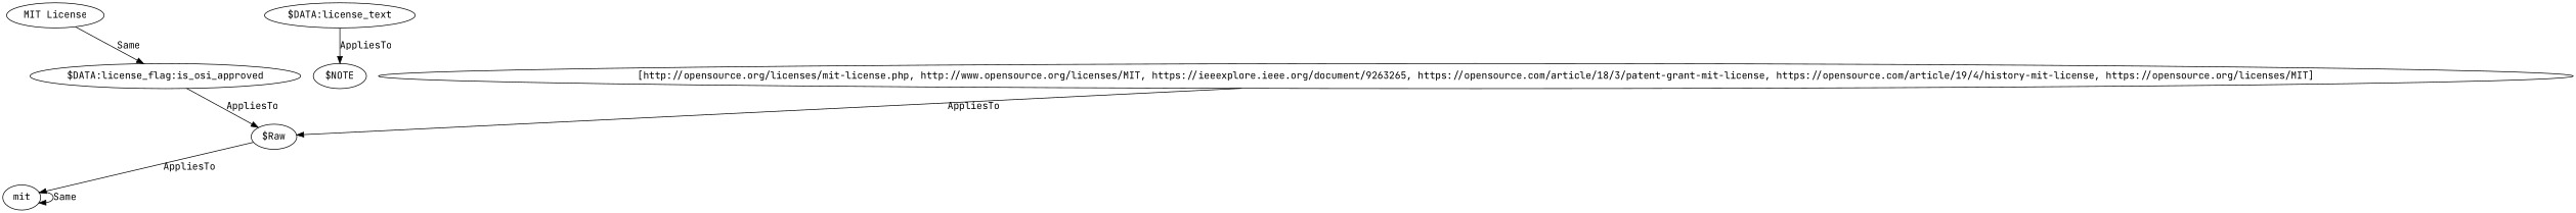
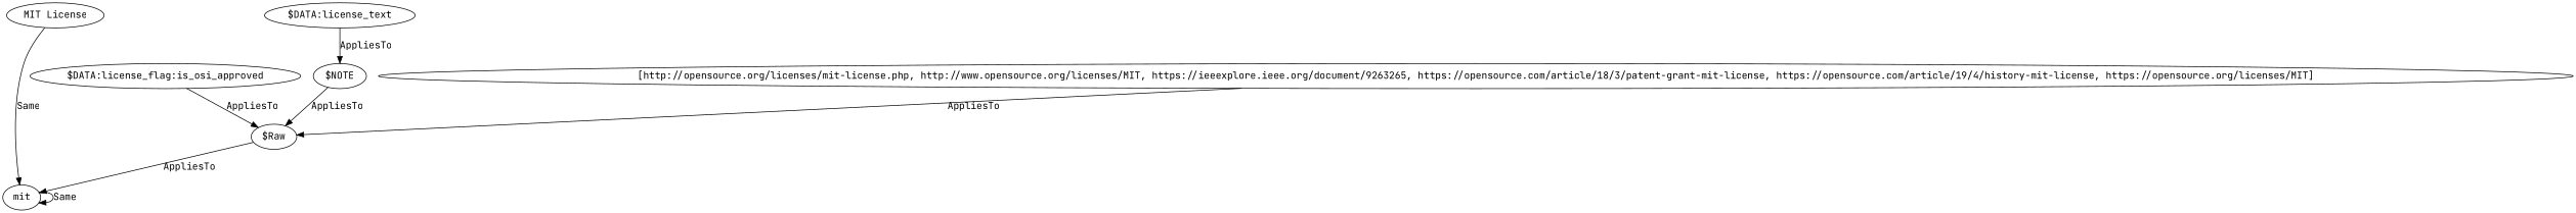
  digraph {
    fontname="JetBrains Mono"
    node [fontname="JetBrains Mono"]
    edge [fontname="JetBrains Mono"]
    n1 [label="$Raw"]
    n2 [label=mit]
    n3 [label="$DATA:license_flag:is_osi_approved"]
    n4 [label="$NOTE"]
    n5 [label="MIT License"]
    n6 [label="[http://opensource.org/licenses/mit-license.php, http://www.opensource.org/licenses/MIT, https://ieeexplore.ieee.org/document/9263265, https://opensource.com/article/18/3/patent-grant-mit-license, https://opensource.com/article/19/4/history-mit-license, https://opensource.org/licenses/MIT]"]
    n7 [label="$DATA:license_text"]
    n1 -> n2 [label=AppliesTo]
    n2 -> n2 [label=Same]
    n3 -> n1 [label=AppliesTo]
-   n5 -> n3 [label=Same]
+   n4 -> n1 [label=AppliesTo]
+   n5 -> n2 [label=Same]
    n6 -> n1 [label=AppliesTo]
    n7 -> n4 [label=AppliesTo]
  }
